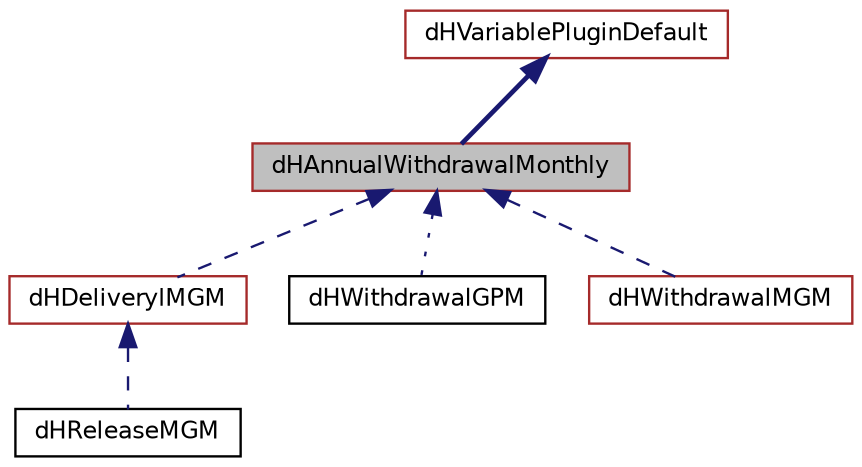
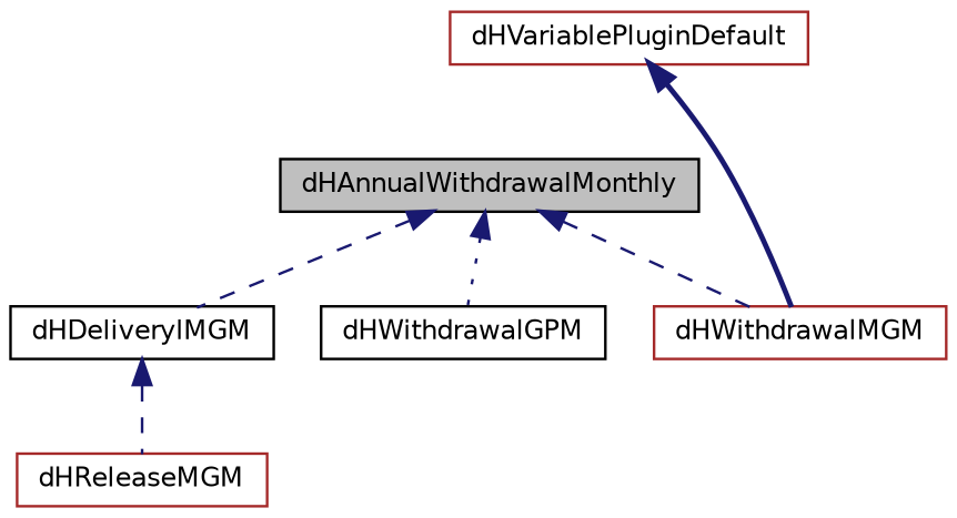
  digraph {
    node [color=brown fillcolor=white fontname=Helvetica fontsize=10 shape=record style=filled]
    edge [color=midnightblue dir=back fontname=Helvetica fontsize=10 labelfontname=Helvetica labelfontsize=10 style=dashed]
-   n1 [fillcolor=grey75 fontcolor=black height=0.2 label=dHAnnualWithdrawalMonthly width=0.4]
-   n2 [height=0.2 label=dHDeliverylMGM width=0.4]
+   n1 [color=black fillcolor=grey75 fontcolor=black height=0.2 label=dHAnnualWithdrawalMonthly width=0.4]
+   n2 [color=black height=0.2 label=dHDeliverylMGM width=0.4]
    n3 [color=black height=0.2 label=dHWithdrawalGPM width=0.4]
    n4 [height=0.2 label=dHWithdrawalMGM width=0.4]
-   n5 [color=black height=0.2 label=dHReleaseMGM width=0.4]
+   n5 [height=0.2 label=dHReleaseMGM width=0.4]
    n6 [height=0.2 label=dHVariablePluginDefault width=0.4]
    n1 -> n2
    n1 -> n3 [style=dotted]
    n1 -> n4
    n2 -> n5
-   n6 -> n1 [style=bold]
+   n6 -> n4 [style=bold]
  }
